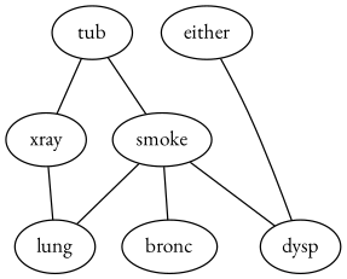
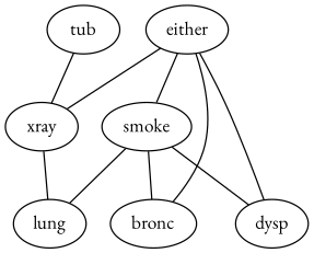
  digraph {
    fontname="EB Garamond"
    node [fontname="EB Garamond"]
    edge [dir=none fontname="EB Garamond"]
    either
    xray
    bronc
    smoke
    dysp
    lung
    tub
-   tub -> smoke
+   either -> xray
+   either -> bronc
+   either -> smoke
    either -> dysp
    xray -> lung
    smoke -> bronc
    smoke -> dysp
    smoke -> lung
    tub -> xray
  }
